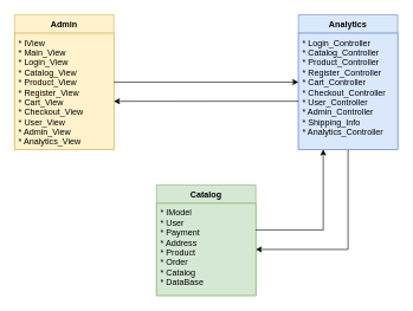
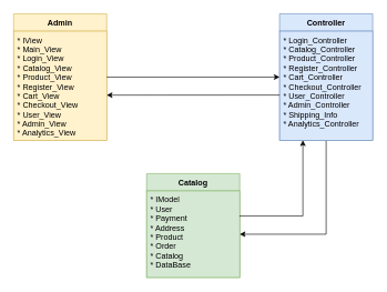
  <mxCell id="0" />
  <mxCell id="1" parent="0" />
  <mxCell id="2" value="Admin" style="swimlane;fontStyle=1;childLayout=stackLayout;horizontal=1;startSize=26;fillColor=#fff2cc;horizontalStack=0;resizeParent=1;resizeParentMax=0;resizeLast=0;collapsible=1;marginBottom=0;strokeColor=#d6b656;" vertex="1" parent="1"><mxGeometry x="20" y="20" width="140" height="190" as="geometry" /></mxCell>
  <mxCell id="3" value="* IView&#10;* Main_View&#10;* Login_View&#10;* Catalog_View&#10;* Product_View&#10;* Register_View&#10;* Cart_View&#10;* Checkout_View&#10;* User_View&#10;* Admin_View&#10;* Analytics_View&#10;" style="text;strokeColor=#d6b656;fillColor=#fff2cc;align=left;verticalAlign=top;spacingLeft=4;spacingRight=4;overflow=hidden;rotatable=0;points=[[0,0.5],[1,0.5]];portConstraint=eastwest;" vertex="1" parent="2"><mxGeometry y="26" width="140" height="164" as="geometry" /></mxCell>
  <mxCell id="4" style="edgeStyle=orthogonalEdgeStyle;rounded=0;orthogonalLoop=1;jettySize=auto;html=1;entryX=1;entryY=0.5;entryDx=0;entryDy=0;" edge="1" parent="1" source="5" target="8"><mxGeometry relative="1" as="geometry" /></mxCell>
- <mxCell id="5" value="Analytics" style="swimlane;fontStyle=1;childLayout=stackLayout;horizontal=1;startSize=26;fillColor=#dae8fc;horizontalStack=0;resizeParent=1;resizeParentMax=0;resizeLast=0;collapsible=1;marginBottom=0;strokeColor=#6c8ebf;" vertex="1" parent="1"><mxGeometry x="420" y="20" width="140" height="190" as="geometry" /></mxCell>
+ <mxCell id="5" value="Controller" style="swimlane;fontStyle=1;childLayout=stackLayout;horizontal=1;startSize=26;fillColor=#dae8fc;horizontalStack=0;resizeParent=1;resizeParentMax=0;resizeLast=0;collapsible=1;marginBottom=0;strokeColor=#6c8ebf;" vertex="1" parent="1"><mxGeometry x="420" y="20" width="140" height="190" as="geometry" /></mxCell>
  <mxCell id="6" value="* Login_Controller&#10;* Catalog_Controller&#10;* Product_Controller&#10;* Register_Controller&#10;* Cart_Controller&#10;* Checkout_Controller&#10;* User_Controller&#10;* Admin_Controller&#10;* Shipping_Info&#10;* Analytics_Controller&#10;" style="text;strokeColor=#6c8ebf;fillColor=#dae8fc;align=left;verticalAlign=top;spacingLeft=4;spacingRight=4;overflow=hidden;rotatable=0;points=[[0,0.5],[1,0.5]];portConstraint=eastwest;" vertex="1" parent="5"><mxGeometry y="26" width="140" height="164" as="geometry" /></mxCell>
  <mxCell id="7" value="Catalog" style="swimlane;fontStyle=1;childLayout=stackLayout;horizontal=1;startSize=26;fillColor=#d5e8d4;horizontalStack=0;resizeParent=1;resizeParentMax=0;resizeLast=0;collapsible=1;marginBottom=0;strokeColor=#82b366;" vertex="1" parent="1"><mxGeometry x="220" y="260" width="140" height="156" as="geometry" /></mxCell>
  <mxCell id="8" value="* IModel&#10;* User&#10;* Payment&#10;* Address&#10;* Product&#10;* Order&#10;* Catalog&#10;* DataBase" style="text;strokeColor=#82b366;fillColor=#d5e8d4;align=left;verticalAlign=top;spacingLeft=4;spacingRight=4;overflow=hidden;rotatable=0;points=[[0,0.5],[1,0.5]];portConstraint=eastwest;" vertex="1" parent="7"><mxGeometry y="26" width="140" height="130" as="geometry" /></mxCell>
  <mxCell id="9" value="" style="endArrow=classic;html=1;rounded=0;exitX=1;exitY=0.5;exitDx=0;exitDy=0;" edge="1" parent="1" source="2"><mxGeometry width="50" height="50" relative="1" as="geometry"><mxPoint x="180" y="130" as="sourcePoint" /><mxPoint x="420" y="115" as="targetPoint" /></mxGeometry></mxCell>
  <mxCell id="10" value="" style="endArrow=classic;html=1;rounded=0;entryX=-0.007;entryY=0.408;entryDx=0;entryDy=0;entryPerimeter=0;" edge="1" parent="1"><mxGeometry width="50" height="50" relative="1" as="geometry"><mxPoint x="420" y="142" as="sourcePoint" /><mxPoint x="160" y="142.09" as="targetPoint" /></mxGeometry></mxCell>
  <mxCell id="11" style="edgeStyle=orthogonalEdgeStyle;rounded=0;orthogonalLoop=1;jettySize=auto;html=1;entryX=0.25;entryY=1;entryDx=0;entryDy=0;exitX=0.997;exitY=0.29;exitDx=0;exitDy=0;exitPerimeter=0;" edge="1" parent="1" source="8" target="5"><mxGeometry relative="1" as="geometry" /></mxCell>
